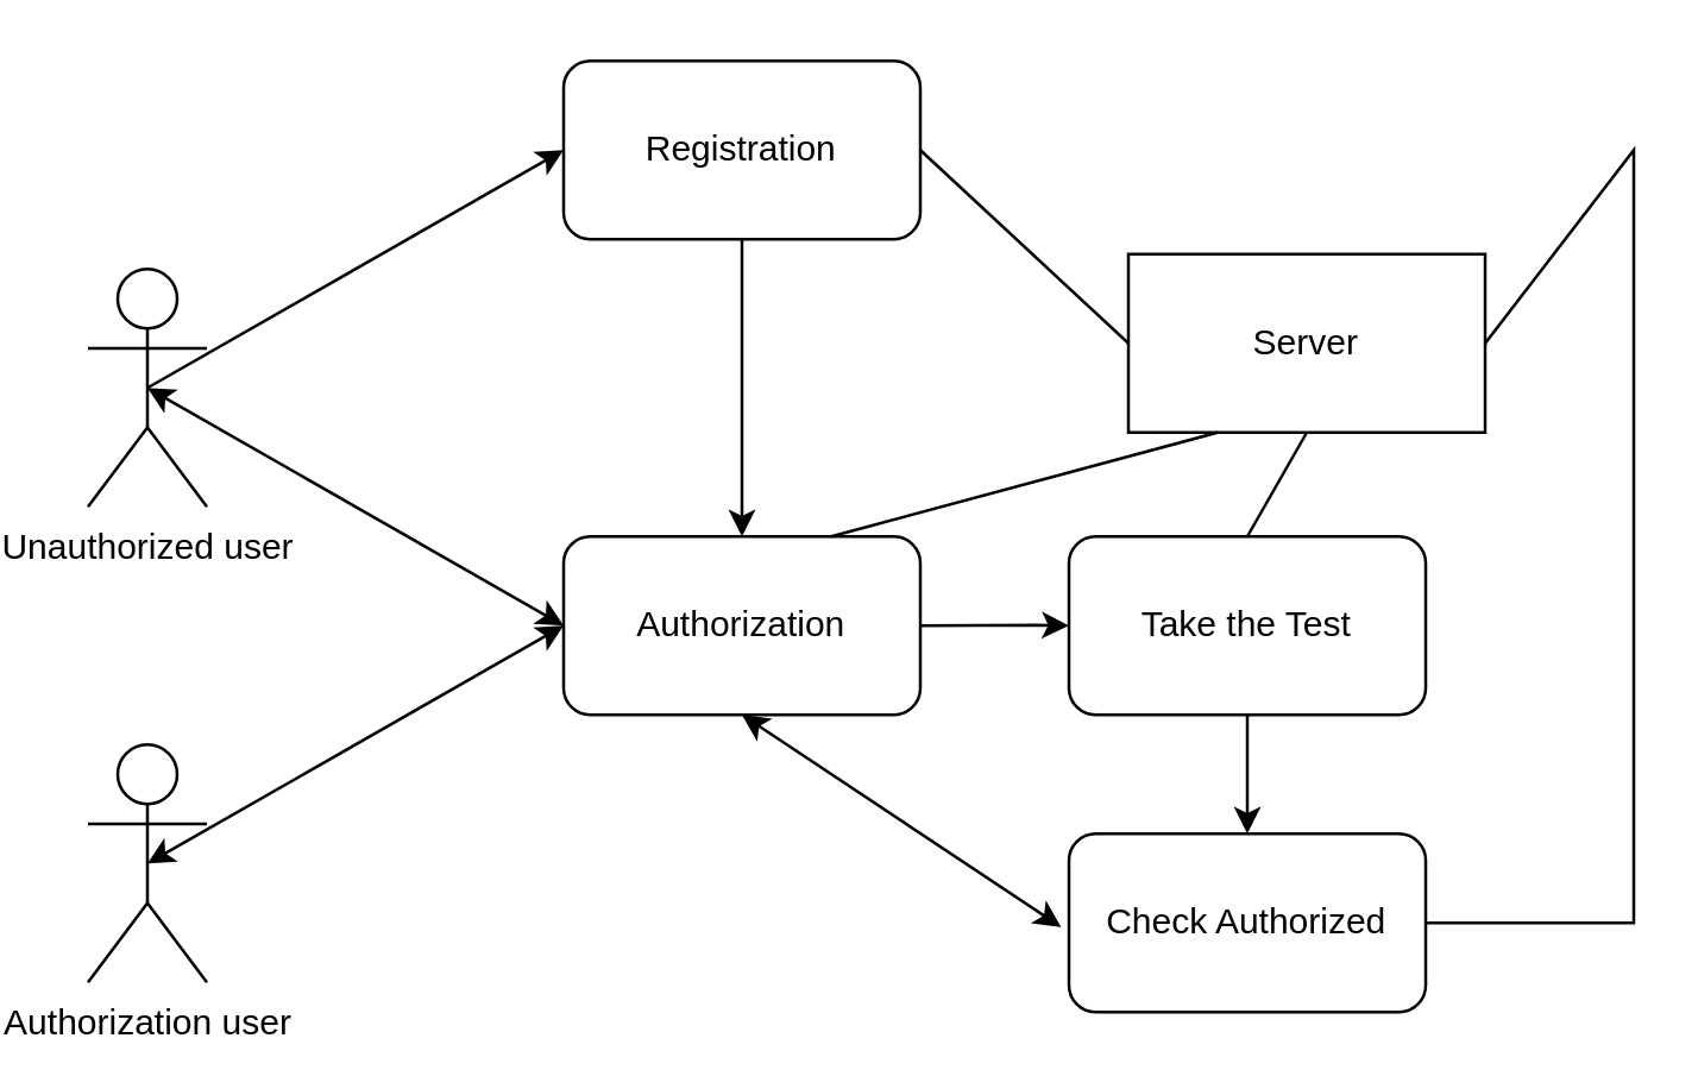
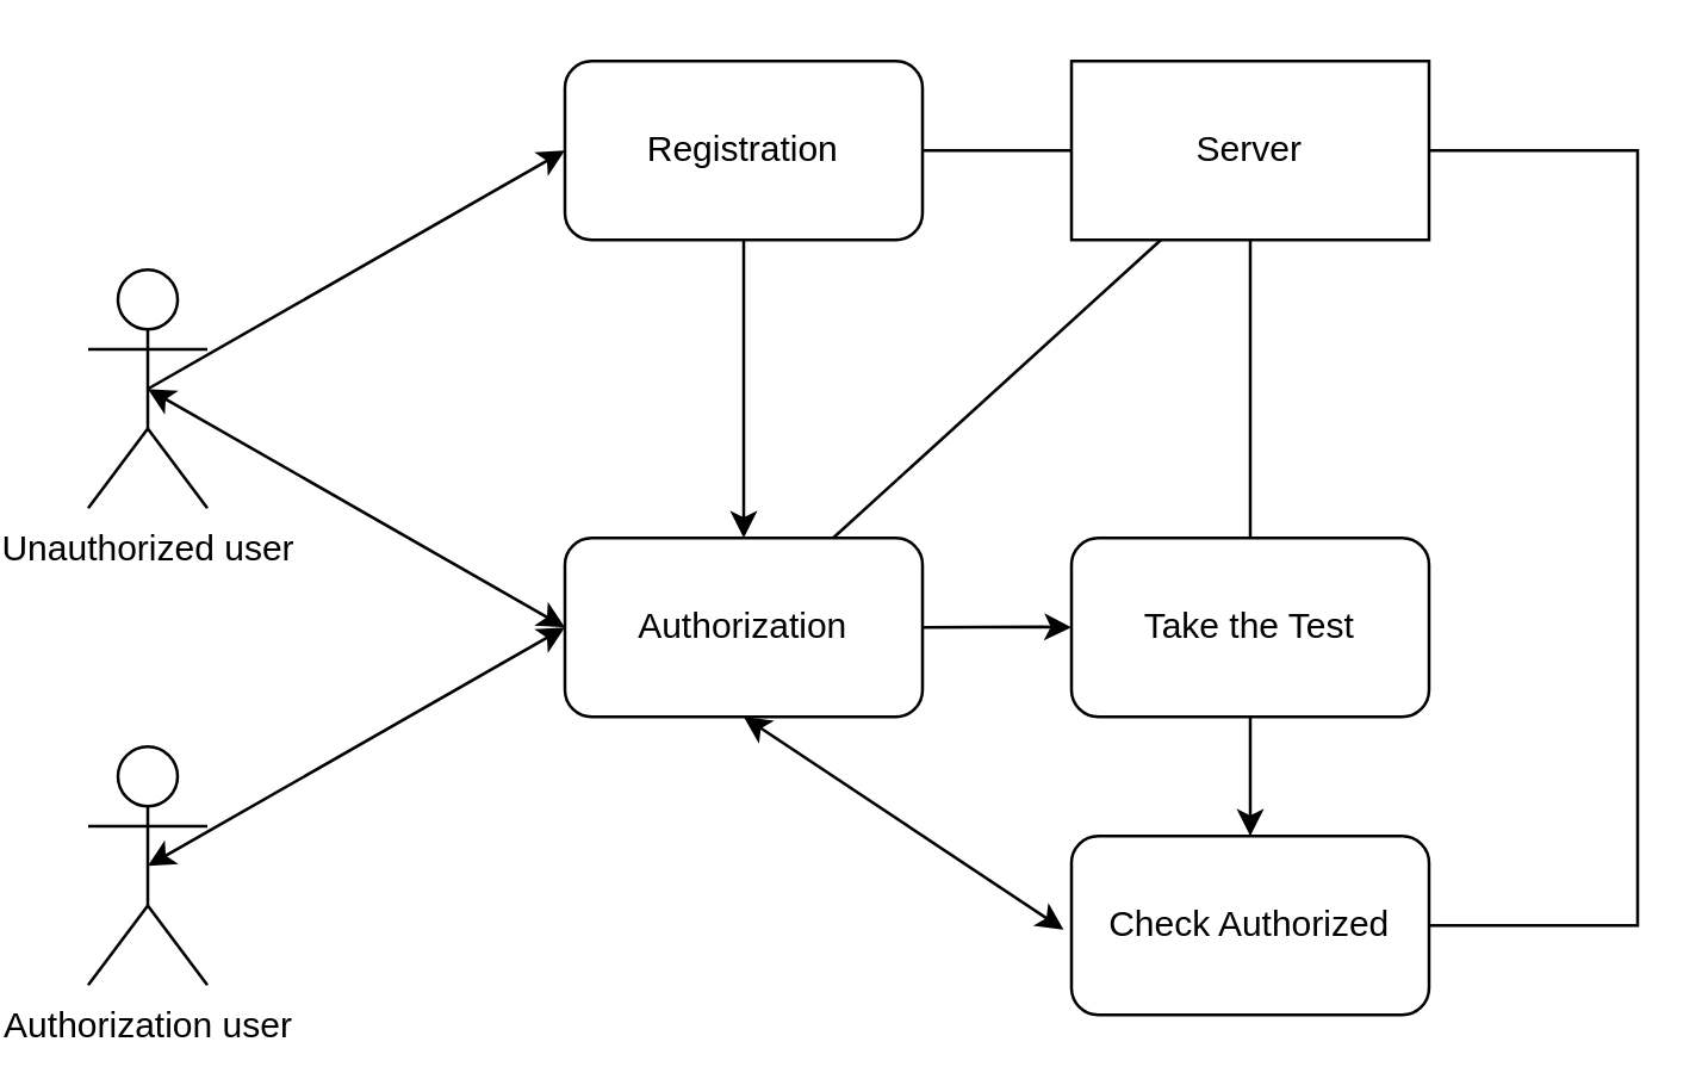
  <mxCell id="0" />
  <mxCell id="1" parent="0" />
  <mxCell id="2" value="Unauthorized user" style="shape=umlActor;verticalLabelPosition=bottom;verticalAlign=top;html=1;outlineConnect=0;" vertex="1" parent="1"><mxGeometry x="20" y="90" width="40" height="80" as="geometry" /></mxCell>
  <mxCell id="3" value="" style="endArrow=classic;html=1;rounded=0;" edge="1" parent="1"><mxGeometry width="50" height="50" relative="1" as="geometry"><mxPoint x="40" y="130" as="sourcePoint" /><mxPoint x="180" as="targetPoint" y="50" /></mxGeometry></mxCell>
  <mxCell id="4" value="Registration" style="rounded=1;whiteSpace=wrap;html=1;" vertex="1" parent="1"><mxGeometry x="180" y="20" width="120" height="60" as="geometry" /></mxCell>
  <mxCell id="5" value="" style="endArrow=classic;startArrow=classic;html=1;rounded=0;" edge="1" parent="1"><mxGeometry width="50" height="50" relative="1" as="geometry"><mxPoint x="180" y="210" as="sourcePoint" /><mxPoint x="40" y="130" as="targetPoint" /></mxGeometry></mxCell>
  <mxCell id="6" value="Authorization" style="rounded=1;whiteSpace=wrap;html=1;" vertex="1" parent="1"><mxGeometry x="180" y="180" width="120" height="60" as="geometry" /></mxCell>
  <mxCell id="7" value="Authorization user" style="shape=umlActor;verticalLabelPosition=bottom;verticalAlign=top;html=1;outlineConnect=0;" vertex="1" parent="1"><mxGeometry x="20" y="250" width="40" height="80" as="geometry" /></mxCell>
  <mxCell id="8" value="" style="endArrow=classic;startArrow=classic;html=1;rounded=0;entryX=0;entryY=0.5;entryDx=0;entryDy=0;exitX=0.5;exitY=0.5;exitDx=0;exitDy=0;exitPerimeter=0;" edge="1" parent="1" source="7" target="6"><mxGeometry width="50" height="50" relative="1" as="geometry"><mxPoint x="40" y="330" as="sourcePoint" /><mxPoint x="90" y="280" as="targetPoint" /></mxGeometry></mxCell>
  <mxCell id="9" value="Take the Test" style="rounded=1;whiteSpace=wrap;html=1;" vertex="1" parent="1"><mxGeometry x="350" y="180" width="120" height="60" as="geometry" /></mxCell>
  <mxCell id="10" value="" style="endArrow=classic;html=1;rounded=0;entryX=0;entryY=0.5;entryDx=0;entryDy=0;exitX=1;exitY=0.5;exitDx=0;exitDy=0;" edge="1" parent="1" source="6"><mxGeometry width="50" height="50" relative="1" as="geometry"><mxPoint x="300" y="209.8" as="sourcePoint" /><mxPoint x="350" y="210" as="targetPoint" /><Array as="points"><mxPoint x="340" y="209.8" /></Array></mxGeometry></mxCell>
  <mxCell id="11" value="" style="endArrow=classic;html=1;rounded=0;exitX=0.5;exitY=1;exitDx=0;exitDy=0;entryX=0.5;entryY=0;entryDx=0;entryDy=0;" edge="1" parent="1" source="4" target="6"><mxGeometry width="50" height="50" relative="1" as="geometry"><mxPoint x="215" y="140" as="sourcePoint" /><mxPoint x="265" y="90" as="targetPoint" /></mxGeometry></mxCell>
  <mxCell id="12" value="Check Authorized" style="rounded=1;whiteSpace=wrap;html=1;" vertex="1" parent="1"><mxGeometry x="350" y="280" width="120" height="60" as="geometry" /></mxCell>
  <mxCell id="13" value="" style="endArrow=classic;html=1;rounded=0;exitX=0.5;exitY=1;exitDx=0;exitDy=0;entryX=0.5;entryY=0;entryDx=0;entryDy=0;" edge="1" parent="1" source="9" target="12"><mxGeometry width="50" height="50" relative="1" as="geometry"><mxPoint x="370" y="290" as="sourcePoint" /><mxPoint x="413" y="281" as="targetPoint" /></mxGeometry></mxCell>
  <mxCell id="14" value="" style="endArrow=classic;startArrow=classic;html=1;rounded=0;exitX=-0.022;exitY=0.523;exitDx=0;exitDy=0;exitPerimeter=0;entryX=0.5;entryY=1;entryDx=0;entryDy=0;" edge="1" parent="1" source="12" target="6"><mxGeometry width="50" height="50" relative="1" as="geometry"><mxPoint x="200" y="290" as="sourcePoint" /><mxPoint x="250" y="240" as="targetPoint" /></mxGeometry></mxCell>
- <mxCell id="15" value="Server" style="rounded=0;whiteSpace=wrap;html=1;" vertex="1" parent="1"><mxGeometry x="370" y="85" width="120" height="60" as="geometry" /></mxCell>
+ <mxCell id="15" value="Server" style="rounded=0;whiteSpace=wrap;html=1;" vertex="1" parent="1"><mxGeometry x="350" y="20" width="120" height="60" as="geometry" /></mxCell>
  <mxCell id="16" value="" style="endArrow=none;html=1;rounded=0;entryX=0;entryY=0.5;entryDx=0;entryDy=0;exitX=1;exitY=0.5;exitDx=0;exitDy=0;" edge="1" parent="1" source="4" target="15"><mxGeometry width="50" height="50" relative="1" as="geometry"><mxPoint x="290" y="75" as="sourcePoint" /><mxPoint x="340" y="25" as="targetPoint" /></mxGeometry></mxCell>
  <mxCell id="17" value="" style="endArrow=none;html=1;rounded=0;entryX=0.5;entryY=1;entryDx=0;entryDy=0;exitX=0.5;exitY=0;exitDx=0;exitDy=0;" edge="1" parent="1" source="9" target="15"><mxGeometry width="50" height="50" relative="1" as="geometry"><mxPoint x="410" y="180" as="sourcePoint" /><mxPoint x="460" y="130" as="targetPoint" /></mxGeometry></mxCell>
  <mxCell id="18" value="" style="endArrow=none;html=1;rounded=0;exitX=1;exitY=0.5;exitDx=0;exitDy=0;entryX=1;entryY=0.5;entryDx=0;entryDy=0;" edge="1" parent="1" source="12" target="15"><mxGeometry width="50" height="50" relative="1" as="geometry"><mxPoint x="470" y="315" as="sourcePoint" /><mxPoint x="520" y="265" as="targetPoint" /><Array as="points"><mxPoint x="540" y="310" /><mxPoint x="540" y="50" /></Array></mxGeometry></mxCell>
  <mxCell id="19" value="" style="endArrow=none;html=1;rounded=0;exitX=0.75;exitY=0;exitDx=0;exitDy=0;entryX=0.25;entryY=1;entryDx=0;entryDy=0;" edge="1" parent="1" source="6" target="15"><mxGeometry width="50" height="50" relative="1" as="geometry"><mxPoint x="300" y="180" as="sourcePoint" /><mxPoint x="340" y="140" as="targetPoint" /></mxGeometry></mxCell>
